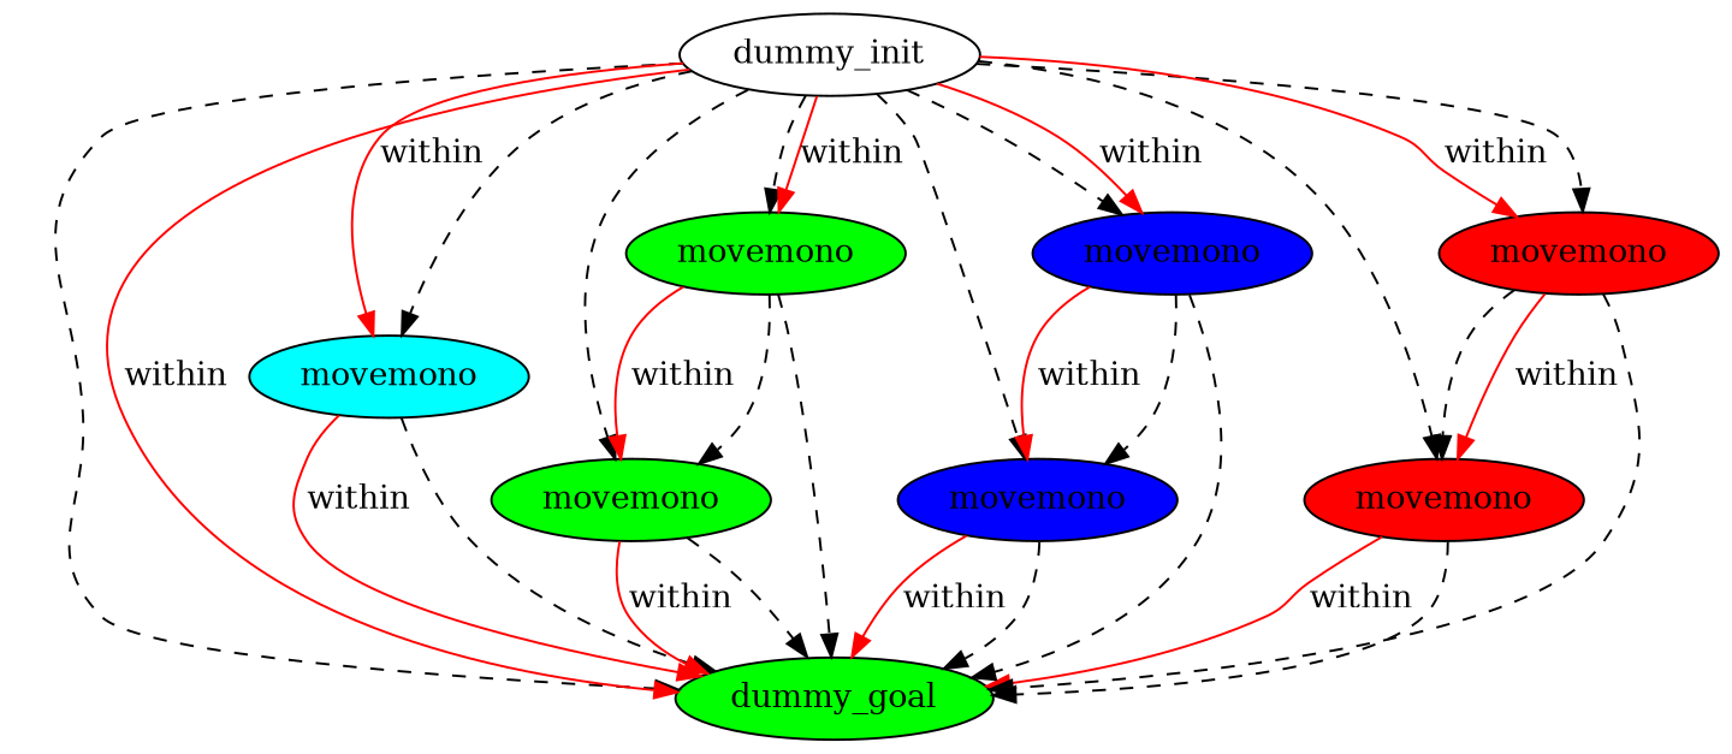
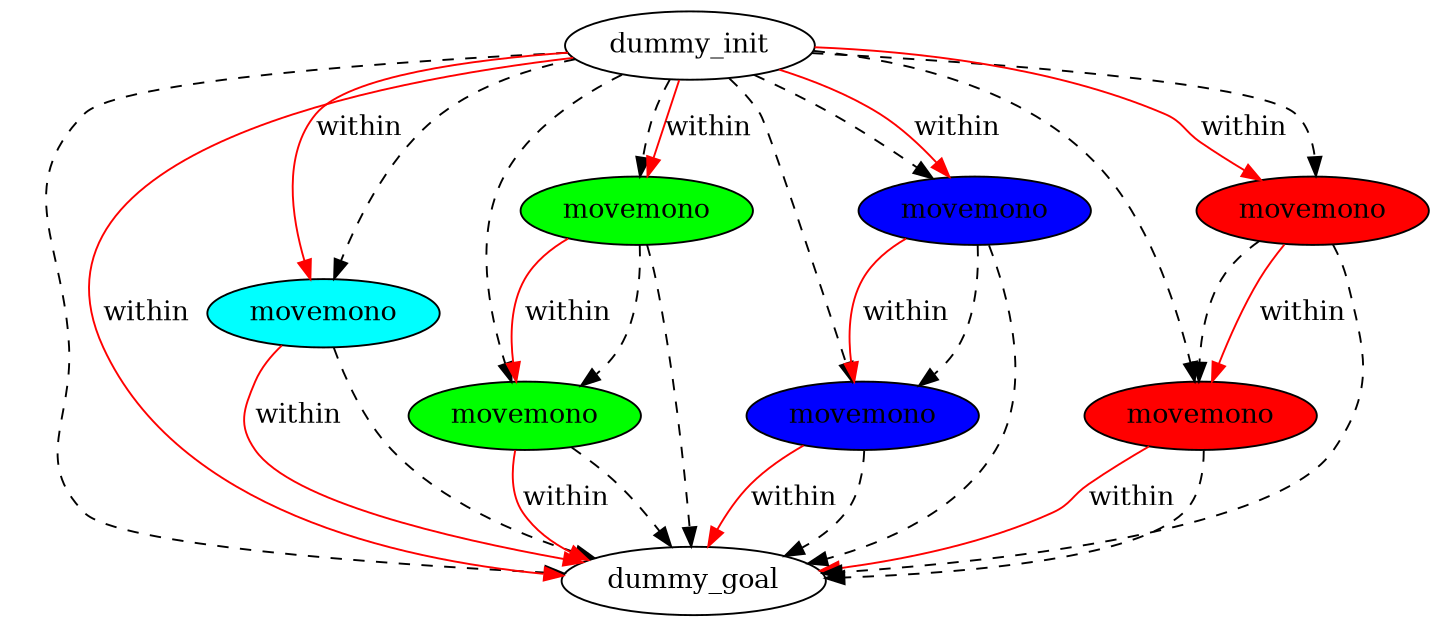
  digraph {
    node [fillcolor=white style=filled]
    edge [color=black style=dashed]
    n1 [label=dummy_init]
-   n2 [fillcolor=green label=dummy_goal]
+   n2 [label=dummy_goal]
    n3 [fillcolor=red label=movemono]
    n4 [fillcolor=cyan label=movemono]
    n5 [fillcolor=green label=movemono]
    n6 [fillcolor=green label=movemono]
    n7 [fillcolor=blue label=movemono]
    n8 [fillcolor=blue label=movemono]
    n9 [fillcolor=red label=movemono]
    n1 -> n2
    n1 -> n2 [color=red label=within style=""]
    n1 -> n3
    n1 -> n4
    n1 -> n4 [color=red label=within style=""]
    n1 -> n5
    n1 -> n6
    n1 -> n6 [color=red label=within style=""]
    n1 -> n7
    n1 -> n8
    n1 -> n8 [color=red label=within style=""]
    n1 -> n9
    n1 -> n9 [color=red label=within style=""]
    n3 -> n2
    n3 -> n2 [color=red label=within style=""]
    n4 -> n2
    n4 -> n2 [color=red label=within style=""]
    n5 -> n2
    n5 -> n2 [color=red label=within style=""]
    n6 -> n2
    n6 -> n5
    n6 -> n5 [color=red label=within style=""]
    n7 -> n2
    n7 -> n2 [color=red label=within style=""]
    n8 -> n2
    n8 -> n7
    n8 -> n7 [color=red label=within style=""]
    n9 -> n2
    n9 -> n3
    n9 -> n3 [color=red label=within style=""]
  }
